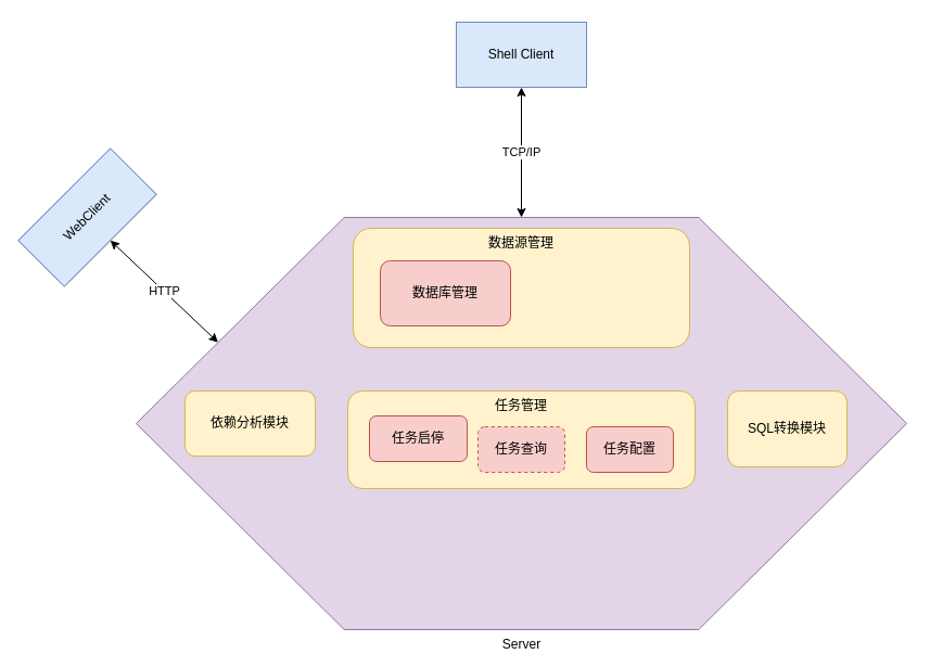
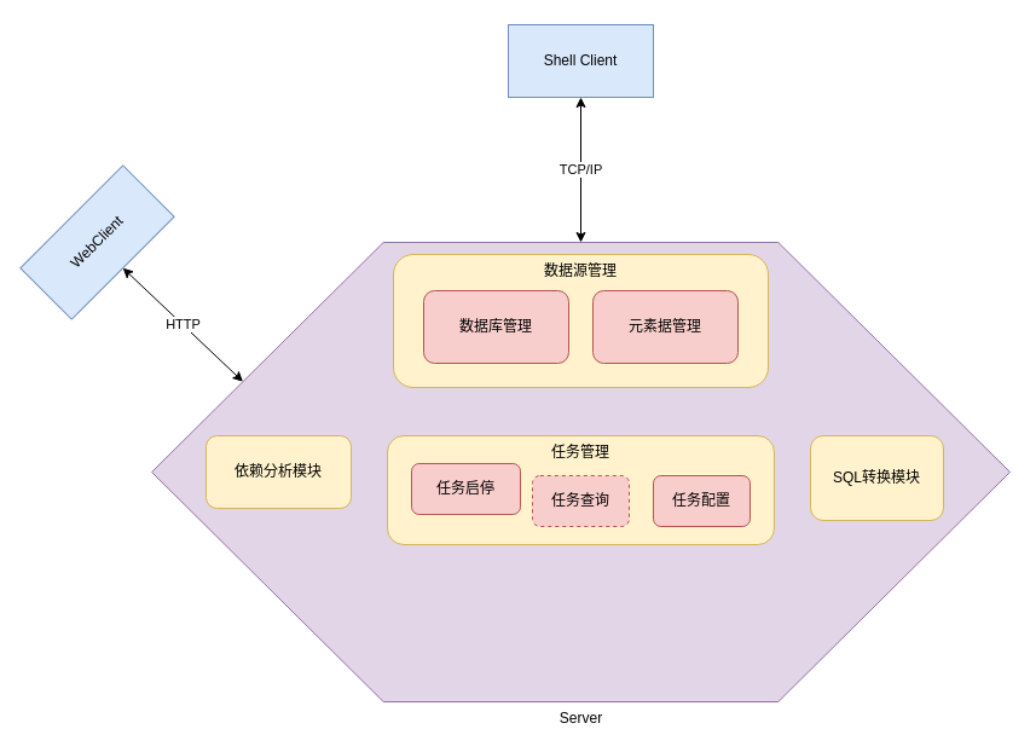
  <mxCell id="0" />
  <mxCell id="1" parent="0" />
  <mxCell id="2" value="Server" style="verticalLabelPosition=bottom;verticalAlign=top;html=1;shape=hexagon;perimeter=hexagonPerimeter2;arcSize=6;size=0.27;fillColor=#e1d5e7;strokeColor=#9673a6;" vertex="1" parent="1"><mxGeometry x="125" y="200" width="710" height="380" as="geometry" /></mxCell>
  <mxCell id="3" value="Shell Client" style="rounded=0;whiteSpace=wrap;html=1;fillColor=#dae8fc;strokeColor=#6c8ebf;" vertex="1" parent="1"><mxGeometry x="420" y="20" width="120" height="60" as="geometry" /></mxCell>
  <mxCell id="4" value="TCP/IP" style="endArrow=classic;startArrow=classic;html=1;rounded=0;exitX=0.5;exitY=0;exitDx=0;exitDy=0;entryX=0.5;entryY=1;entryDx=0;entryDy=0;" edge="1" parent="1" source="2" target="3"><mxGeometry width="50" height="50" relative="1" as="geometry"><mxPoint x="570" y="140" as="sourcePoint" /><mxPoint x="620" y="90" as="targetPoint" /></mxGeometry></mxCell>
  <mxCell id="5" value="WebClient" style="rounded=0;whiteSpace=wrap;html=1;rotation=-45;fillColor=#dae8fc;strokeColor=#6c8ebf;" vertex="1" parent="1"><mxGeometry x="20" y="170" width="120" height="60" as="geometry" /></mxCell>
  <mxCell id="6" value="HTTP" style="endArrow=classic;startArrow=classic;html=1;rounded=0;entryX=0.5;entryY=1;entryDx=0;entryDy=0;exitX=0;exitY=0.25;exitDx=0;exitDy=0;" edge="1" parent="1" source="2" target="5"><mxGeometry width="50" height="50" relative="1" as="geometry"><mxPoint x="70" y="350" as="sourcePoint" /><mxPoint x="120" y="300" as="targetPoint" /></mxGeometry></mxCell>
  <mxCell id="7" value="数据源管理" style="rounded=1;whiteSpace=wrap;html=1;verticalAlign=top;fillColor=#fff2cc;strokeColor=#d6b656;" vertex="1" parent="1"><mxGeometry x="325" y="210" width="310" height="110" as="geometry" /></mxCell>
  <mxCell id="8" value="任务管理" style="rounded=1;whiteSpace=wrap;html=1;verticalAlign=top;fillColor=#fff2cc;strokeColor=#d6b656;" vertex="1" parent="1"><mxGeometry x="320" y="360" width="320" height="90" as="geometry" /></mxCell>
+ <mxCell id="9" value="元素据管理" style="rounded=1;whiteSpace=wrap;html=1;fillColor=#f8cecc;strokeColor=#b85450;" vertex="1" parent="1"><mxGeometry x="490" y="240" width="120" height="60" as="geometry" /></mxCell>
  <mxCell id="10" value="数据库管理" style="rounded=1;whiteSpace=wrap;html=1;fillColor=#f8cecc;strokeColor=#b85450;" vertex="1" parent="1"><mxGeometry x="350" y="240" width="120" height="60" as="geometry" /></mxCell>
  <mxCell id="11" value="任务启停" style="rounded=1;whiteSpace=wrap;html=1;fillColor=#f8cecc;strokeColor=#b85450;" vertex="1" parent="1"><mxGeometry x="340" y="383" width="90" height="42" as="geometry" /></mxCell>
  <mxCell id="12" value="任务查询" style="rounded=1;whiteSpace=wrap;html=1;fillColor=#f8cecc;strokeColor=#b85450;dashed=1;" vertex="1" parent="1"><mxGeometry x="440" y="393" width="80" height="42" as="geometry" /></mxCell>
  <mxCell id="13" value="任务配置" style="rounded=1;whiteSpace=wrap;html=1;fillColor=#f8cecc;strokeColor=#b85450;" vertex="1" parent="1"><mxGeometry x="540" y="393" width="80" height="42" as="geometry" /></mxCell>
  <mxCell id="14" value="SQL转换模块" style="rounded=1;whiteSpace=wrap;html=1;fillColor=#fff2cc;strokeColor=#d6b656;" vertex="1" parent="1"><mxGeometry x="670" y="360" width="110" height="70" as="geometry" /></mxCell>
  <mxCell id="15" value="依赖分析模块" style="rounded=1;whiteSpace=wrap;html=1;fillColor=#fff2cc;strokeColor=#d6b656;" vertex="1" parent="1"><mxGeometry x="170" y="360" width="120" height="60" as="geometry" /></mxCell>
